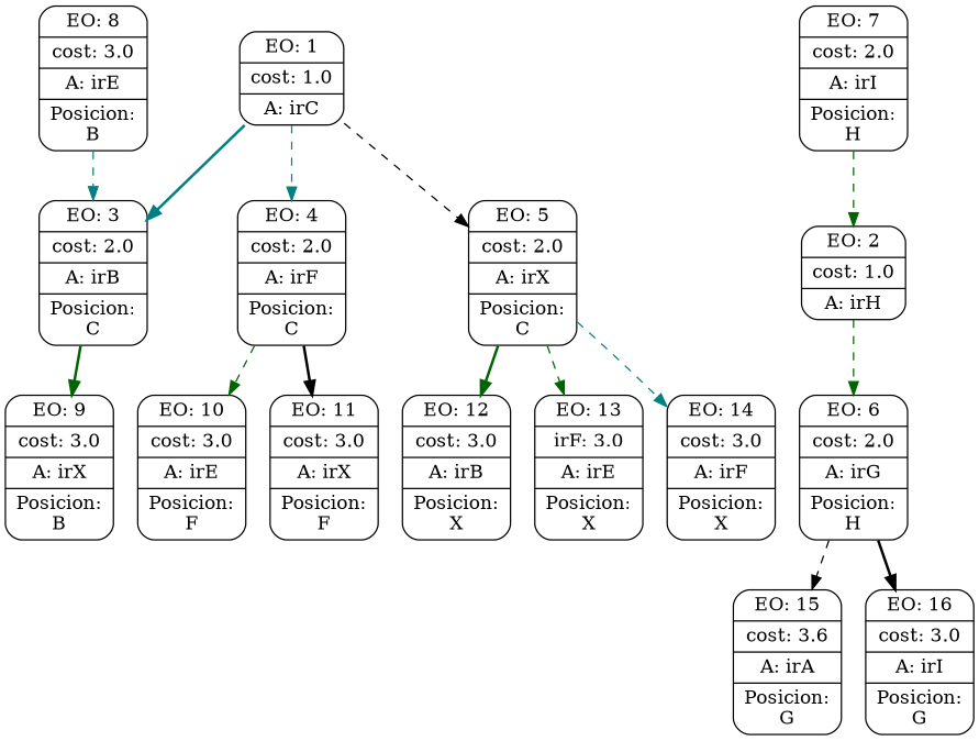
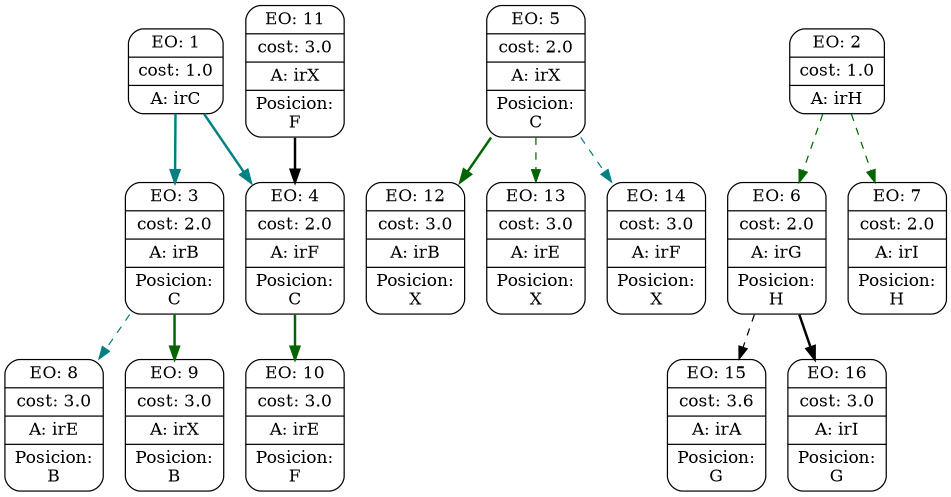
  digraph {
    node [shape=Mrecord]
    edge [color=darkgreen style=dashed]
    n1 [label="{EO: 1|cost: 1.0|A: irC}"]
    n2 [label="{EO: 3|cost: 2.0|A: irB|Posicion:\nC}"]
    n3 [label="{EO: 4|cost: 2.0|A: irF|Posicion:\nC}"]
    n4 [label="{EO: 5|cost: 2.0|A: irX|Posicion:\nC}"]
    n5 [label="{EO: 2|cost: 1.0|A: irH}"]
    n6 [label="{EO: 6|cost: 2.0|A: irG|Posicion:\nH}"]
    n7 [label="{EO: 7|cost: 2.0|A: irI|Posicion:\nH}"]
    n8 [label="{EO: 8|cost: 3.0|A: irE|Posicion:\nB}"]
    n9 [label="{EO: 9|cost: 3.0|A: irX|Posicion:\nB}"]
    n10 [label="{EO: 10|cost: 3.0|A: irE|Posicion:\nF}"]
    n11 [label="{EO: 11|cost: 3.0|A: irX|Posicion:\nF}"]
    n12 [label="{EO: 12|cost: 3.0|A: irB|Posicion:\nX}"]
-   n13 [label="{EO: 13|irF: 3.0|A: irE|Posicion:\nX}"]
+   n13 [label="{EO: 13|cost: 3.0|A: irE|Posicion:\nX}"]
    n14 [label="{EO: 14|cost: 3.0|A: irF|Posicion:\nX}"]
    n15 [label="{EO: 15|cost: 3.6|A: irA|Posicion:\nG}"]
    n16 [label="{EO: 16|cost: 3.0|A: irI|Posicion:\nG}"]
    n1 -> n2 [color=teal style=bold]
-   n1 -> n3 [color=teal]
-   n1 -> n4 [color=black]
-   n8 -> n2 [color=teal]
+   n1 -> n3 [color=teal style=bold]
+   n2 -> n8 [color=teal]
    n2 -> n9 [style=bold]
-   n3 -> n10
-   n3 -> n11 [color=black style=bold]
+   n3 -> n10 [style=bold]
+   n11 -> n3 [color=black style=bold]
    n4 -> n12 [style=bold]
    n4 -> n13
    n4 -> n14 [color=teal]
    n5 -> n6
-   n7 -> n5
+   n5 -> n7
    n6 -> n15 [color=black]
    n6 -> n16 [color=black style=bold]
  }
